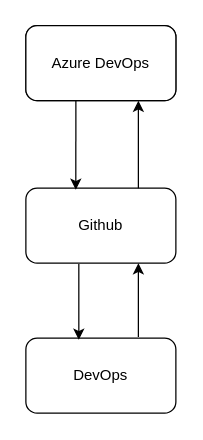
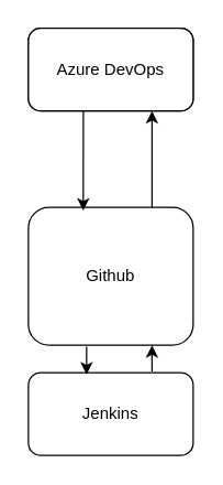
  <mxCell id="0" />
  <mxCell id="1" parent="0" />
  <mxCell id="2" value="Azure DevOps" style="rounded=1;whiteSpace=wrap;html=1;" vertex="1" parent="1"><mxGeometry x="20" y="20" width="120" height="60" as="geometry" /></mxCell>
  <mxCell id="3" value="Azure DevOps" style="rounded=1;whiteSpace=wrap;html=1;" vertex="1" parent="1"><mxGeometry x="20" y="20" width="120" height="60" as="geometry" /></mxCell>
- <mxCell id="4" value="Github" style="rounded=1;whiteSpace=wrap;html=1;" vertex="1" parent="1"><mxGeometry x="20" y="150" width="120" height="60" as="geometry" /></mxCell>
+ <mxCell id="4" value="Github" style="rounded=1;whiteSpace=wrap;html=1;" vertex="1" parent="1"><mxGeometry x="20" y="150" width="120" height="100" as="geometry" /></mxCell>
  <mxCell id="5" value="" style="endArrow=classic;html=1;entryX=0.333;entryY=0.023;entryDx=0;entryDy=0;entryPerimeter=0;" edge="1" parent="1" target="4"><mxGeometry width="50" height="50" relative="1" as="geometry"><mxPoint x="60" y="80" as="sourcePoint" /><mxPoint x="110" y="30" as="targetPoint" /></mxGeometry></mxCell>
  <mxCell id="6" value="" style="endArrow=classic;html=1;exitX=0.75;exitY=0;exitDx=0;exitDy=0;" edge="1" parent="1" source="4"><mxGeometry width="50" height="50" relative="1" as="geometry"><mxPoint x="60" y="80" as="sourcePoint" /><mxPoint x="110" y="80" as="targetPoint" /></mxGeometry></mxCell>
- <mxCell id="7" value="DevOps" style="rounded=1;whiteSpace=wrap;html=1;" vertex="1" parent="1"><mxGeometry x="20" y="270" width="120" height="60" as="geometry" /></mxCell>
+ <mxCell id="7" value="Jenkins" style="rounded=1;whiteSpace=wrap;html=1;" vertex="1" parent="1"><mxGeometry x="20" y="270" width="120" height="60" as="geometry" /></mxCell>
  <mxCell id="8" value="" style="endArrow=classic;html=1;entryX=0.75;entryY=1;entryDx=0;entryDy=0;" edge="1" parent="1" target="4"><mxGeometry width="50" height="50" relative="1" as="geometry"><mxPoint x="110" y="269" as="sourcePoint" /><mxPoint x="70" y="240" as="targetPoint" /></mxGeometry></mxCell>
  <mxCell id="9" value="" style="endArrow=classic;html=1;exitX=0.353;exitY=1.01;exitDx=0;exitDy=0;exitPerimeter=0;entryX=0.353;entryY=0.023;entryDx=0;entryDy=0;entryPerimeter=0;" edge="1" parent="1" source="4" target="7"><mxGeometry width="50" height="50" relative="1" as="geometry"><mxPoint x="60" y="180" as="sourcePoint" /><mxPoint x="110" y="130" as="targetPoint" /></mxGeometry></mxCell>
